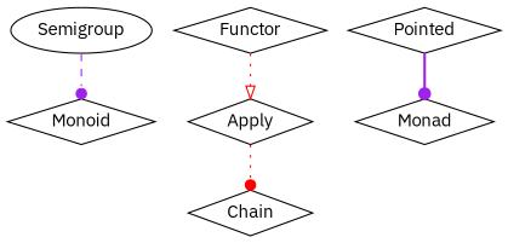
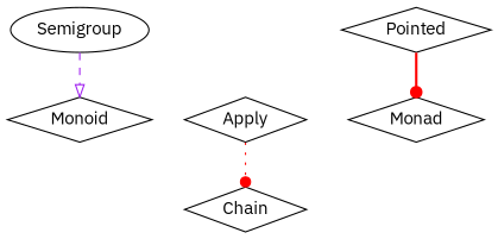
  digraph {
    fontname="IBM Plex Sans"
    node [fontname="IBM Plex Sans" shape=diamond]
    edge [arrowhead=onormal color=purple fontname="IBM Plex Sans" style=dotted]
    Semigroup [shape=ellipse]
    Monoid
-   Functor
    Apply
    Chain
    Pointed
    Monad
-   Semigroup -> Monoid [arrowhead=dot style=dashed]
-   Functor -> Apply [color=red]
+   Semigroup -> Monoid [style=dashed]
    Apply -> Chain [arrowhead=dot color=red]
-   Pointed -> Monad [arrowhead=dot style=bold]
+   Pointed -> Monad [arrowhead=dot color=red style=bold]
  }
